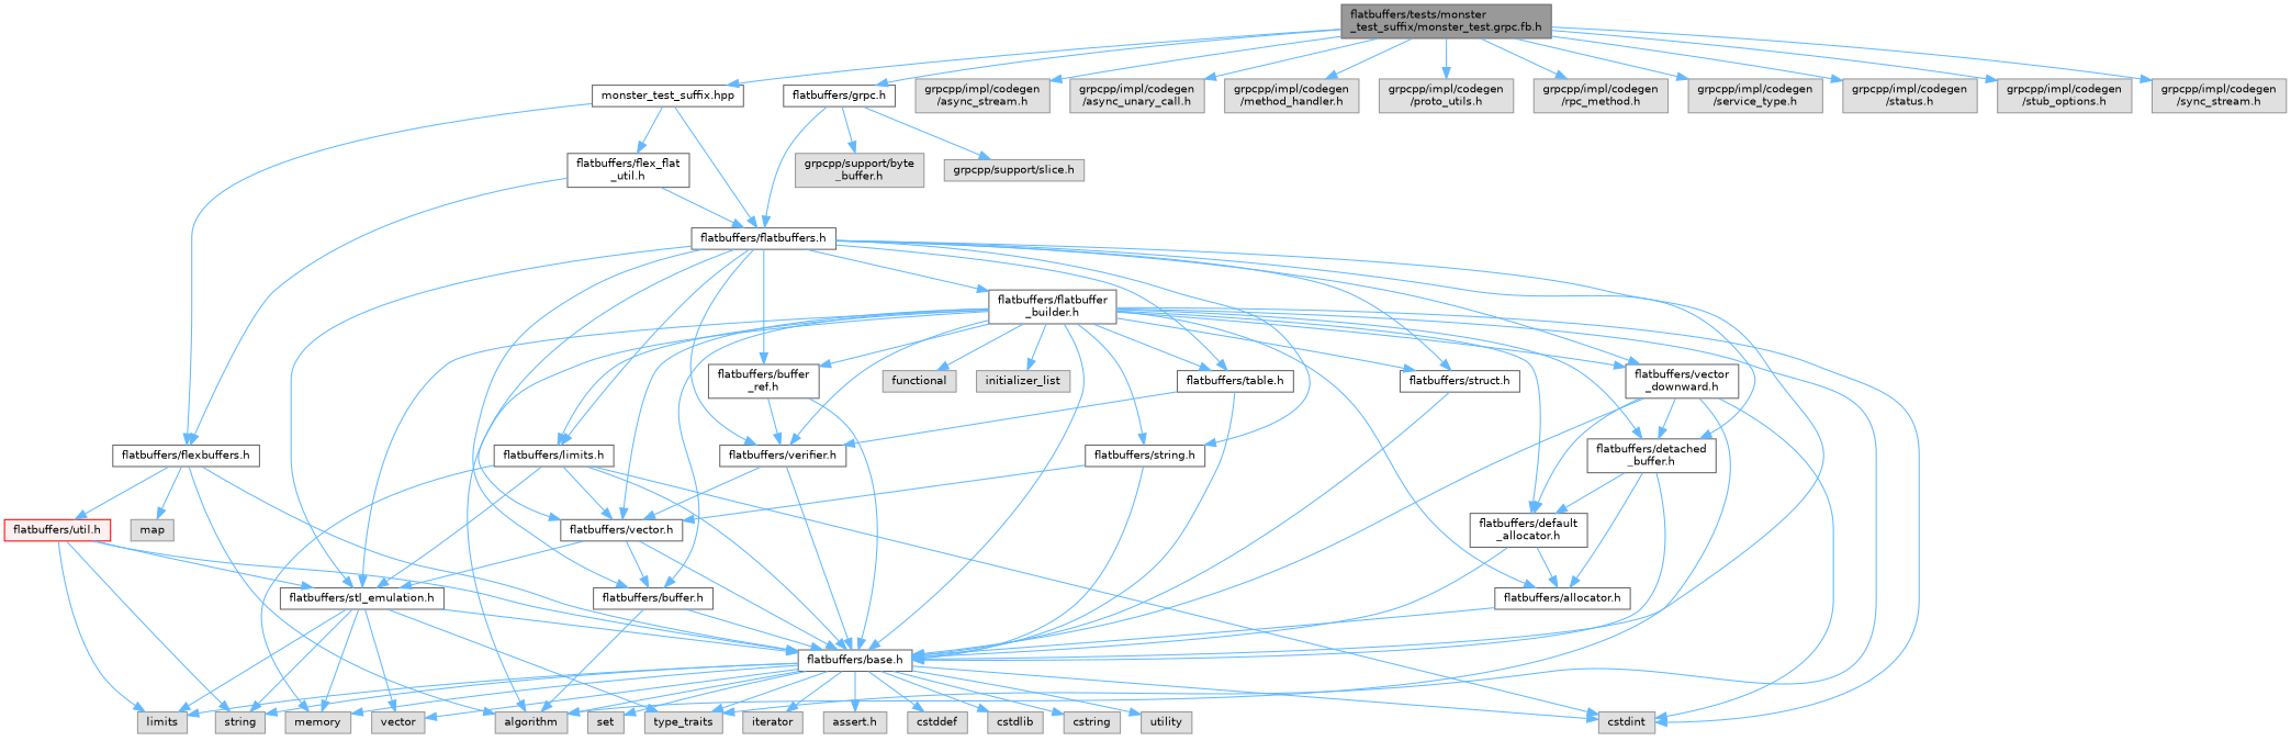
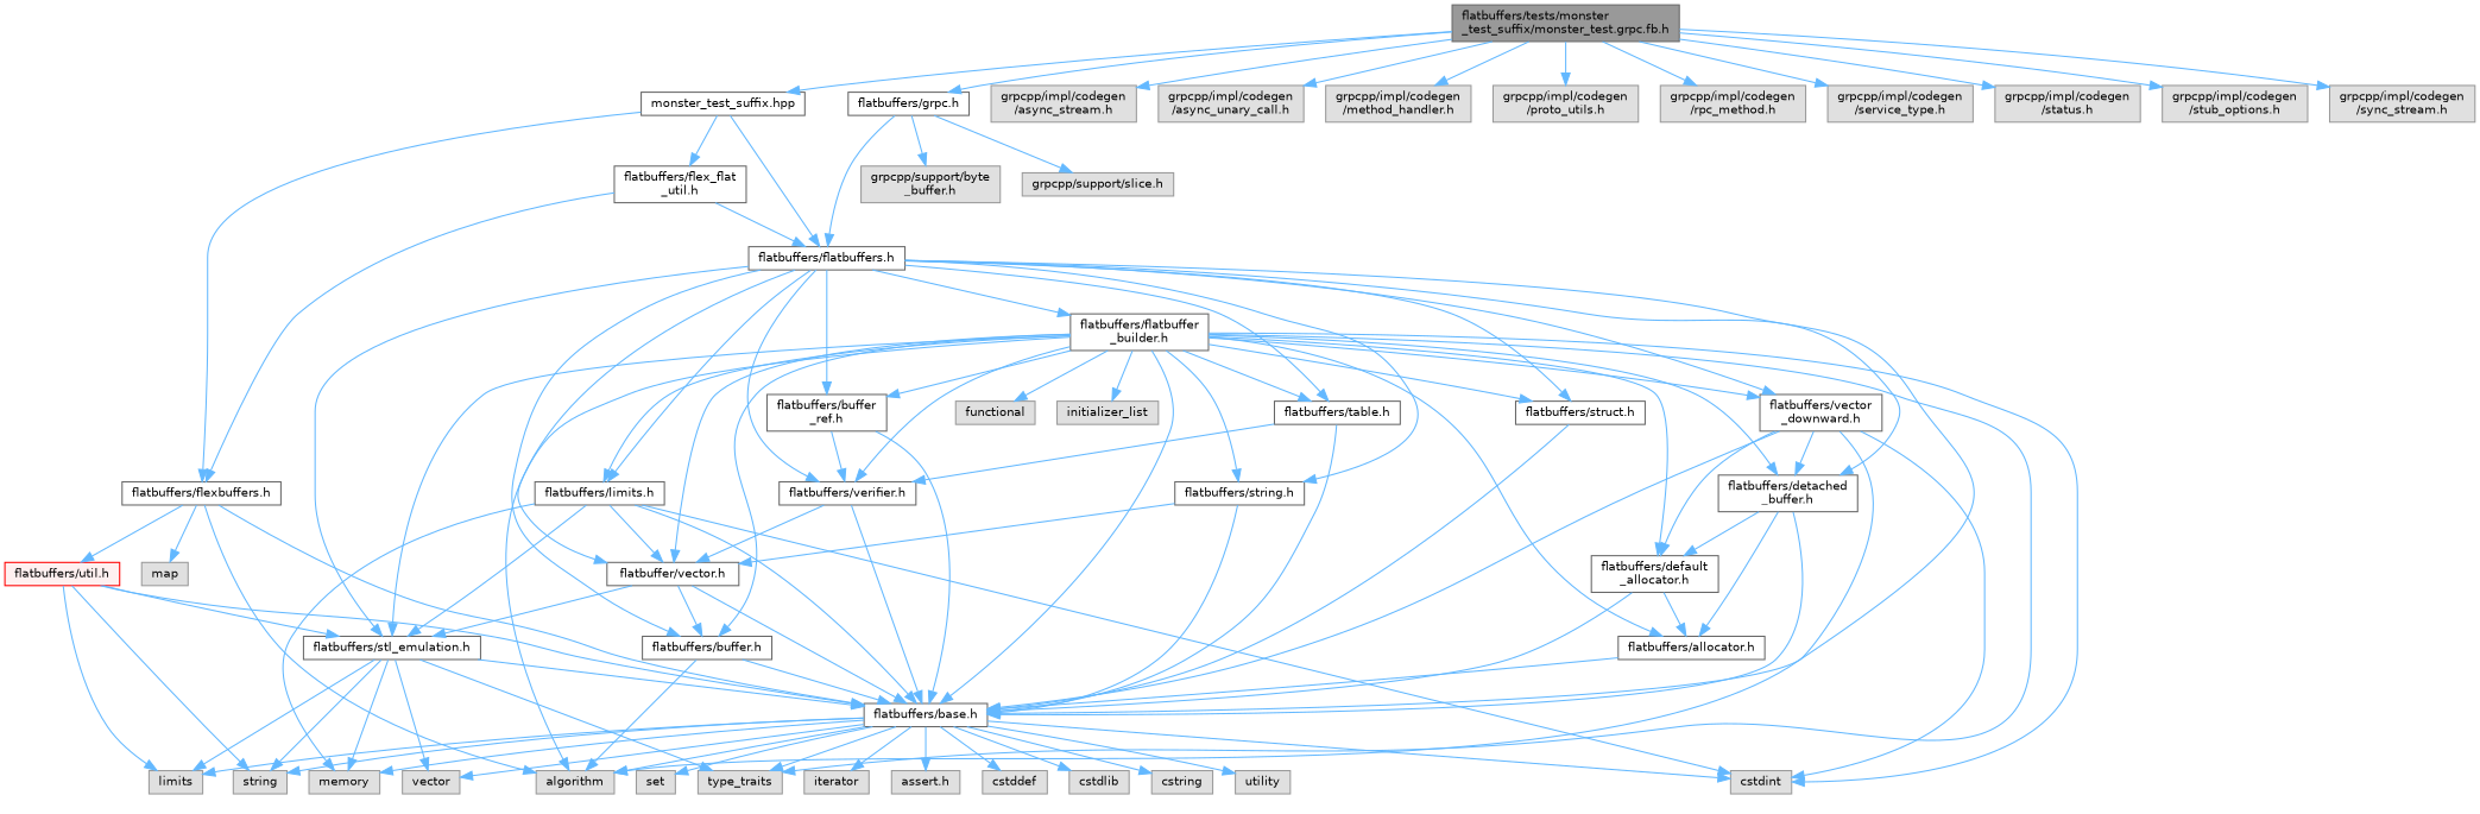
  digraph {
    node [color=grey60 fillcolor="#E0E0E0" fontname=Helvetica fontsize=10 shape=box style=filled]
    edge [color=steelblue1 fontname=Helvetica fontsize=10 labelfontname=Helvetica labelfontsize=10 style=solid]
    n1 [color=gray40 fillcolor=grey60 fontcolor=black height=0.2 label="flatbuffers/tests/monster\l_test_suffix/monster_test.grpc.fb.h" width=0.4]
    n2 [color=grey40 fillcolor=white height=0.2 label="monster_test_suffix.hpp" width=0.4]
    n3 [color=grey40 fillcolor=white height=0.2 label="flatbuffers/grpc.h" width=0.4]
    n4 [height=0.2 label="grpcpp/impl/codegen\l/async_stream.h" width=0.4]
    n5 [height=0.2 label="grpcpp/impl/codegen\l/async_unary_call.h" width=0.4]
    n6 [height=0.2 label="grpcpp/impl/codegen\l/method_handler.h" width=0.4]
    n7 [height=0.2 label="grpcpp/impl/codegen\l/proto_utils.h" width=0.4]
    n8 [height=0.2 label="grpcpp/impl/codegen\l/rpc_method.h" width=0.4]
    n9 [height=0.2 label="grpcpp/impl/codegen\l/service_type.h" width=0.4]
    n10 [height=0.2 label="grpcpp/impl/codegen\l/status.h" width=0.4]
    n11 [height=0.2 label="grpcpp/impl/codegen\l/stub_options.h" width=0.4]
    n12 [height=0.2 label="grpcpp/impl/codegen\l/sync_stream.h" width=0.4]
    n13 [color=grey40 fillcolor=white height=0.2 label="flatbuffers/flatbuffers.h" width=0.4]
    n14 [color=grey40 fillcolor=white height=0.2 label="flatbuffers/flexbuffers.h" width=0.4]
    n15 [color=grey40 fillcolor=white height=0.2 label="flatbuffers/flex_flat\l_util.h" width=0.4]
    n16 [height=0.2 label="grpcpp/support/byte\l_buffer.h" width=0.4]
    n17 [height=0.2 label="grpcpp/support/slice.h" width=0.4]
    n18 [color=grey40 fillcolor=white height=0.2 label="flatbuffers/limits.h" width=0.4]
    n19 [color=grey40 fillcolor=white height=0.2 label="flatbuffers/base.h" width=0.4]
    n20 [color=grey40 fillcolor=white height=0.2 label="flatbuffers/stl_emulation.h" width=0.4]
-   n21 [color=grey40 fillcolor=white height=0.2 label="flatbuffers/vector.h" width=0.4]
+   n21 [color=grey40 fillcolor=white height=0.2 label="flatbuffer/vector.h" width=0.4]
    n22 [color=grey40 fillcolor=white height=0.2 label="flatbuffers/buffer.h" width=0.4]
    n23 [color=grey40 fillcolor=white height=0.2 label="flatbuffers/buffer\l_ref.h" width=0.4]
    n24 [color=grey40 fillcolor=white height=0.2 label="flatbuffers/verifier.h" width=0.4]
    n25 [color=grey40 fillcolor=white height=0.2 label="flatbuffers/detached\l_buffer.h" width=0.4]
    n26 [color=grey40 fillcolor=white height=0.2 label="flatbuffers/flatbuffer\l_builder.h" width=0.4]
    n27 [color=grey40 fillcolor=white height=0.2 label="flatbuffers/string.h" width=0.4]
    n28 [color=grey40 fillcolor=white height=0.2 label="flatbuffers/struct.h" width=0.4]
    n29 [color=grey40 fillcolor=white height=0.2 label="flatbuffers/table.h" width=0.4]
    n30 [color=grey40 fillcolor=white height=0.2 label="flatbuffers/vector\l_downward.h" width=0.4]
    n31 [height=0.2 label=algorithm width=0.4]
    n32 [height=0.2 label=map width=0.4]
    n33 [color=red fillcolor="#FFF0F0" height=0.2 label="flatbuffers/util.h" width=0.4]
    n34 [height=0.2 label=cstdint width=0.4]
    n35 [height=0.2 label=memory width=0.4]
    n36 [height=0.2 label="assert.h" width=0.4]
    n37 [height=0.2 label=cstddef width=0.4]
    n38 [height=0.2 label=cstdlib width=0.4]
    n39 [height=0.2 label=cstring width=0.4]
    n40 [height=0.2 label=utility width=0.4]
    n41 [height=0.2 label=string width=0.4]
    n42 [height=0.2 label=type_traits width=0.4]
    n43 [height=0.2 label=vector width=0.4]
    n44 [height=0.2 label=set width=0.4]
    n45 [height=0.2 label=limits width=0.4]
    n46 [height=0.2 label=iterator width=0.4]
    n47 [color=grey40 fillcolor=white height=0.2 label="flatbuffers/allocator.h" width=0.4]
    n48 [color=grey40 fillcolor=white height=0.2 label="flatbuffers/default\l_allocator.h" width=0.4]
    n49 [height=0.2 label=functional width=0.4]
    n50 [height=0.2 label=initializer_list width=0.4]
    n1 -> n2
    n1 -> n3
    n1 -> n4
    n1 -> n5
    n1 -> n6
    n1 -> n7
    n1 -> n8
    n1 -> n9
    n1 -> n10
    n1 -> n11
    n1 -> n12
    n2 -> n13
    n2 -> n14
    n2 -> n15
    n3 -> n13
    n3 -> n16
    n3 -> n17
    n13 -> n18
    n13 -> n19
    n13 -> n20
    n13 -> n21
    n13 -> n22
    n13 -> n23
    n13 -> n24
    n13 -> n25
    n13 -> n26
    n13 -> n27
    n13 -> n28
    n13 -> n29
    n13 -> n30
    n14 -> n19
    n14 -> n31
    n14 -> n32
    n14 -> n33
    n15 -> n13
    n15 -> n14
    n18 -> n19
    n18 -> n20
    n18 -> n21
    n18 -> n34
    n18 -> n35
    n19 -> n31
    n19 -> n34
    n19 -> n35
    n19 -> n36
    n19 -> n37
    n19 -> n38
    n19 -> n39
    n19 -> n40
    n19 -> n41
    n19 -> n42
    n19 -> n43
    n19 -> n44
    n19 -> n45
    n19 -> n46
    n20 -> n19
    n20 -> n35
    n20 -> n41
    n20 -> n42
    n20 -> n43
    n20 -> n45
    n21 -> n19
    n21 -> n20
    n21 -> n22
    n22 -> n19
    n22 -> n31
    n23 -> n19
    n23 -> n24
    n24 -> n19
    n24 -> n21
    n25 -> n19
    n25 -> n47
    n25 -> n48
    n26 -> n18
    n26 -> n19
    n26 -> n20
    n26 -> n21
    n26 -> n22
    n26 -> n23
    n26 -> n24
    n26 -> n25
    n26 -> n27
    n26 -> n28
    n26 -> n29
    n26 -> n30
    n26 -> n31
    n26 -> n34
    n26 -> n42
    n26 -> n47
    n26 -> n48
    n26 -> n49
    n26 -> n50
    n27 -> n19
    n27 -> n21
    n28 -> n19
    n29 -> n19
    n29 -> n24
    n30 -> n19
    n30 -> n25
    n30 -> n31
    n30 -> n34
    n30 -> n48
    n33 -> n19
    n33 -> n20
    n33 -> n41
    n33 -> n45
    n47 -> n19
    n48 -> n19
    n48 -> n47
  }
